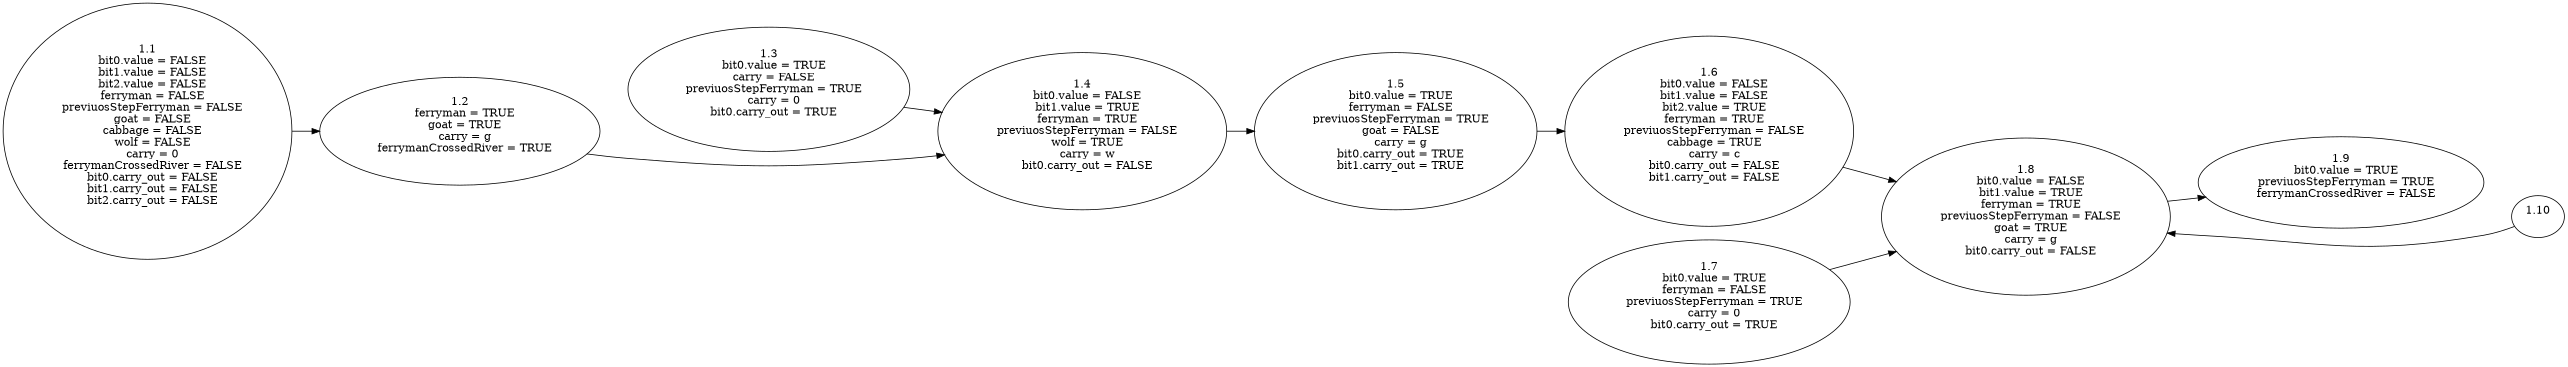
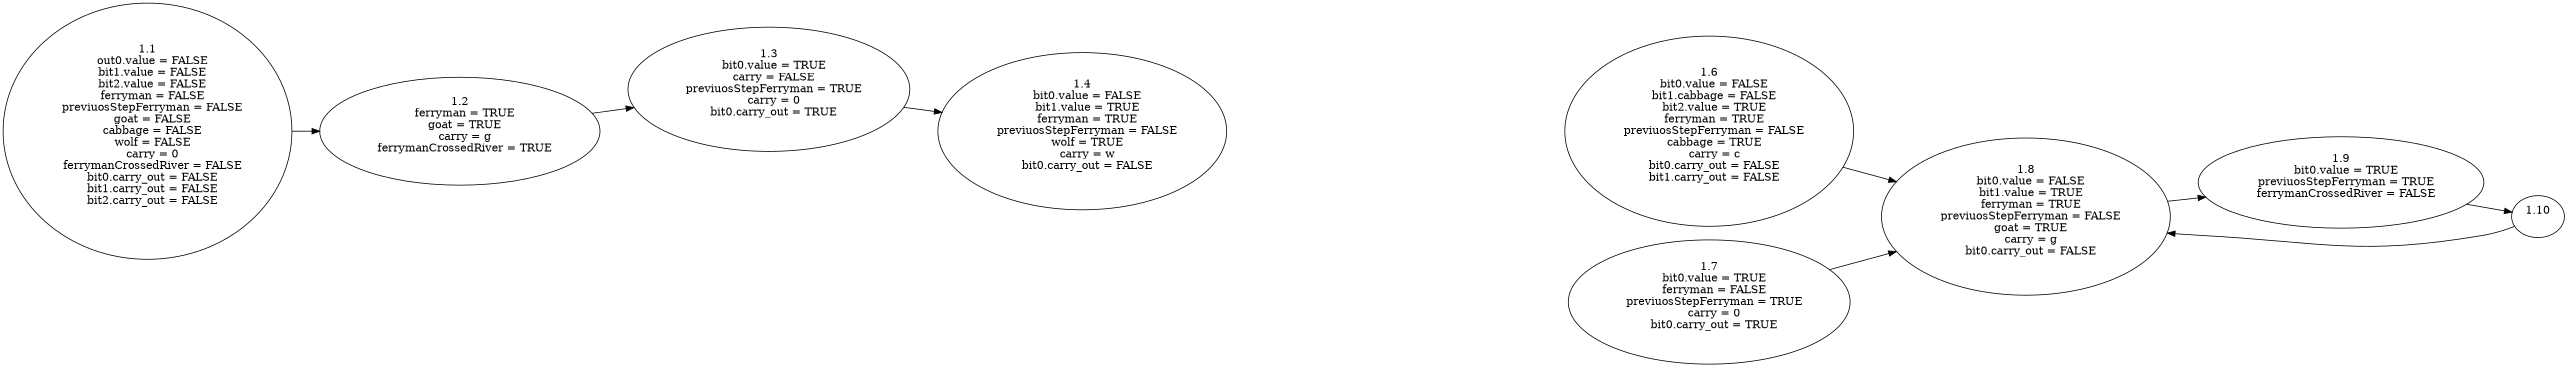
  digraph {
    rankdir=LR
-   n1 [label=<1.1<br/>   bit0.value = FALSE<br/>   bit1.value = FALSE<br/>   bit2.value = FALSE<br/>   ferryman = FALSE<br/>   previuosStepFerryman = FALSE<br/>   goat = FALSE<br/>   cabbage = FALSE<br/>   wolf = FALSE<br/>   carry = 0<br/>   ferrymanCrossedRiver = FALSE<br/>   bit0.carry_out = FALSE<br/>   bit1.carry_out = FALSE<br/>   bit2.carry_out = FALSE<br/> >]
+   n1 [label=<1.1<br/>   out0.value = FALSE<br/>   bit1.value = FALSE<br/>   bit2.value = FALSE<br/>   ferryman = FALSE<br/>   previuosStepFerryman = FALSE<br/>   goat = FALSE<br/>   cabbage = FALSE<br/>   wolf = FALSE<br/>   carry = 0<br/>   ferrymanCrossedRiver = FALSE<br/>   bit0.carry_out = FALSE<br/>   bit1.carry_out = FALSE<br/>   bit2.carry_out = FALSE<br/> >]
    n2 [label=<1.2<br/>   ferryman = TRUE<br/>   goat = TRUE<br/>   carry = g<br/>   ferrymanCrossedRiver = TRUE<br/> >]
    n3 [label=<1.3<br/>   bit0.value = TRUE<br/>   carry = FALSE<br/>   previuosStepFerryman = TRUE<br/>   carry = 0<br/>   bit0.carry_out = TRUE<br/> >]
    n4 [label=<1.4<br/>   bit0.value = FALSE<br/>   bit1.value = TRUE<br/>   ferryman = TRUE<br/>   previuosStepFerryman = FALSE<br/>   wolf = TRUE<br/>   carry = w<br/>   bit0.carry_out = FALSE<br/> >]
-   n5 [label=<1.5<br/>   bit0.value = TRUE<br/>   ferryman = FALSE<br/>   previuosStepFerryman = TRUE<br/>   goat = FALSE<br/>   carry = g<br/>   bit0.carry_out = TRUE<br/>   bit1.carry_out = TRUE<br/> >]
-   n6 [label=<1.6<br/>   bit0.value = FALSE<br/>   bit1.value = FALSE<br/>   bit2.value = TRUE<br/>   ferryman = TRUE<br/>   previuosStepFerryman = FALSE<br/>   cabbage = TRUE<br/>   carry = c<br/>   bit0.carry_out = FALSE<br/>   bit1.carry_out = FALSE<br/> >]
+   n6 [label=<1.6<br/>   bit0.value = FALSE<br/>   bit1.cabbage = FALSE<br/>   bit2.value = TRUE<br/>   ferryman = TRUE<br/>   previuosStepFerryman = FALSE<br/>   cabbage = TRUE<br/>   carry = c<br/>   bit0.carry_out = FALSE<br/>   bit1.carry_out = FALSE<br/> >]
    n7 [label=<1.8<br/>   bit0.value = FALSE<br/>   bit1.value = TRUE<br/>   ferryman = TRUE<br/>   previuosStepFerryman = FALSE<br/>   goat = TRUE<br/>   carry = g<br/>   bit0.carry_out = FALSE<br/> >]
    n8 [label=<1.7<br/>   bit0.value = TRUE<br/>   ferryman = FALSE<br/>   previuosStepFerryman = TRUE<br/>   carry = 0<br/>   bit0.carry_out = TRUE<br/> >]
    n9 [label=<1.9<br/>   bit0.value = TRUE<br/>   previuosStepFerryman = TRUE<br/>   ferrymanCrossedRiver = FALSE<br/> >]
    n10 [label=<1.10<br/> >]
    n1 -> n2
-   n2 -> n4
+   n2 -> n3
    n3 -> n4
-   n4 -> n5
-   n5 -> n6
    n6 -> n7
    n7 -> n9
    n8 -> n7
+   n9 -> n10
    n10 -> n7
  }
